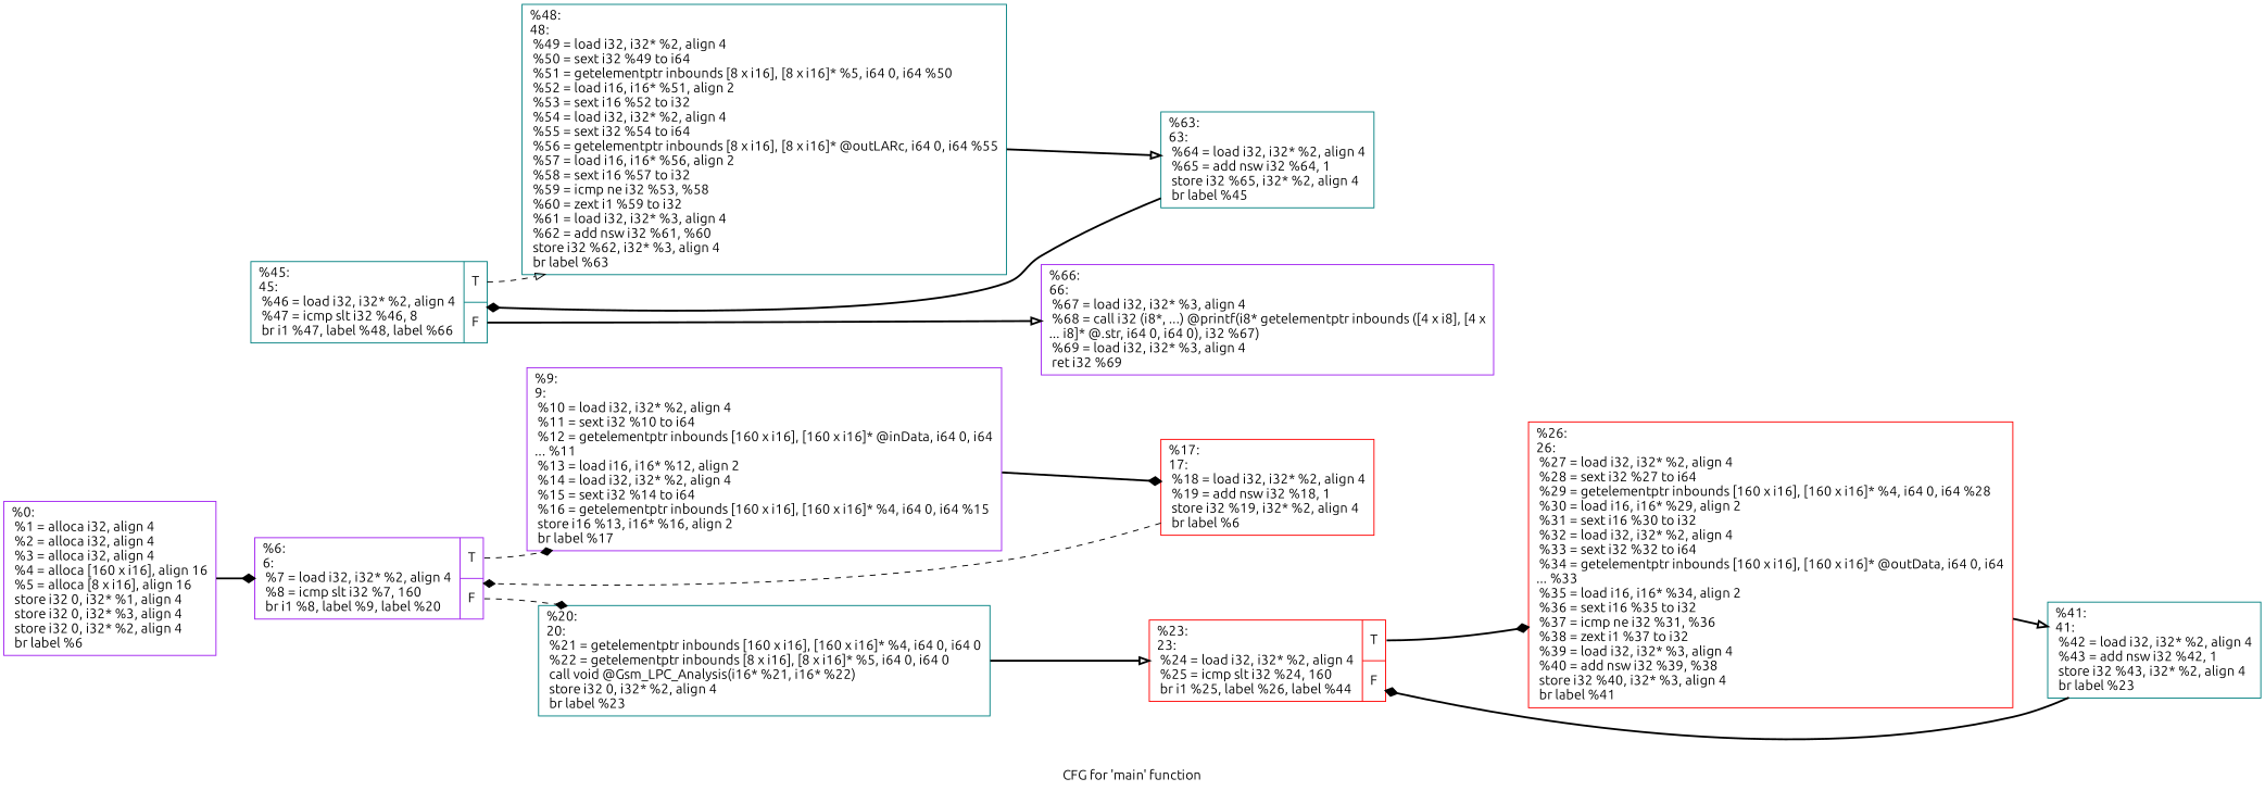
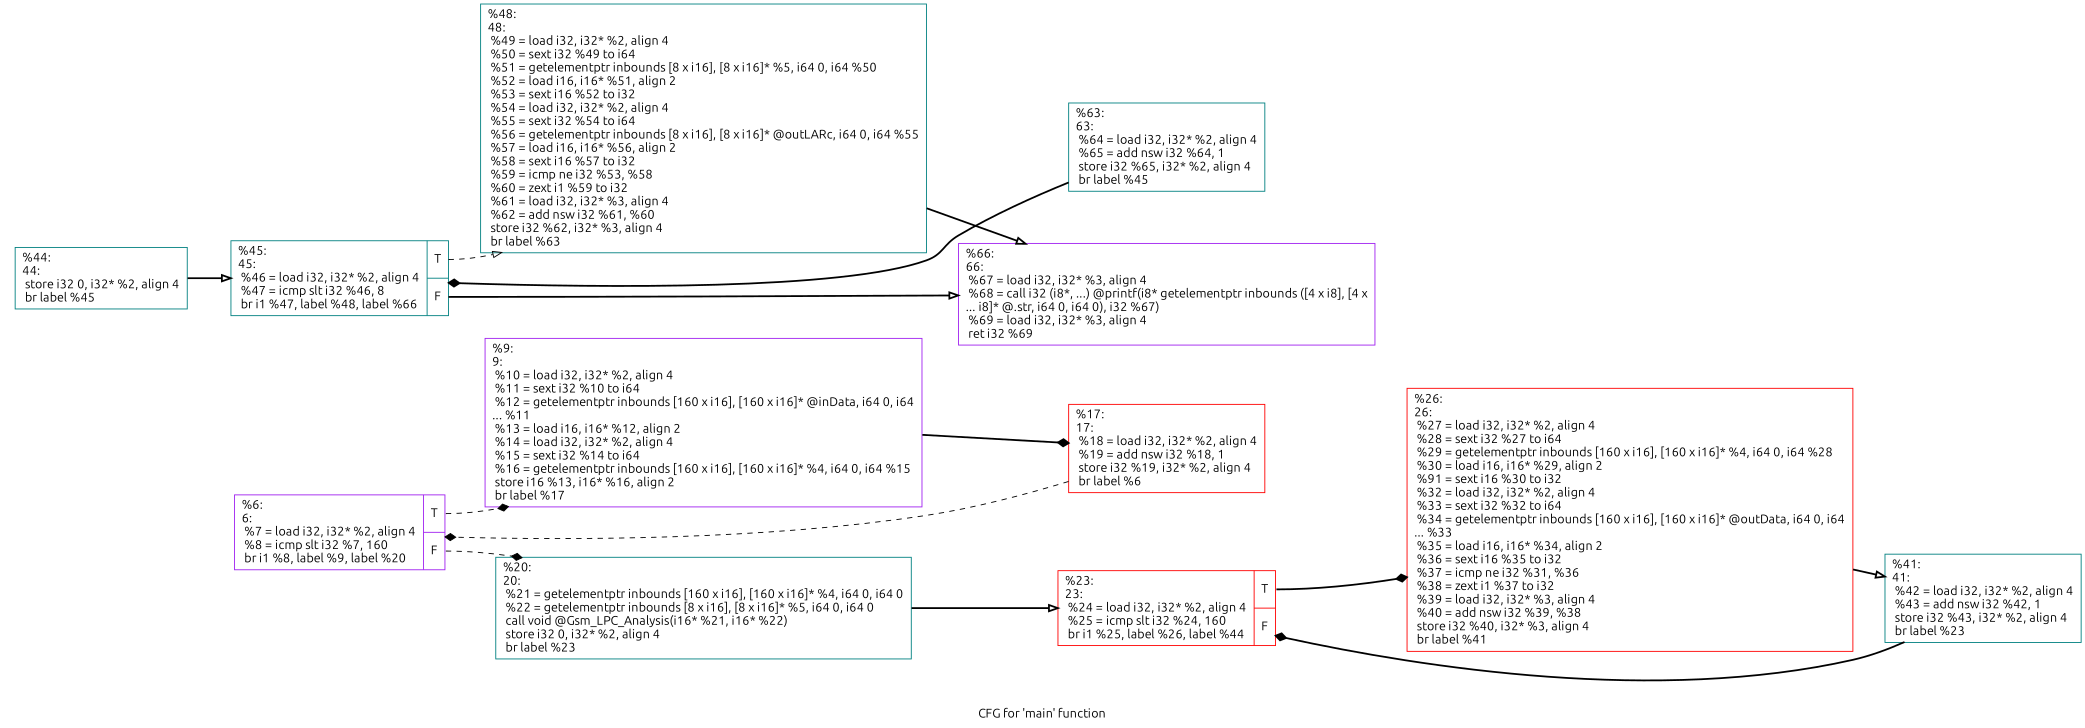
  digraph {
    fontname=Ubuntu
    label="CFG for 'main' function"
    rankdir=LR
    node [color=teal fontname=Ubuntu shape=record]
    edge [arrowhead=diamond fontname=Ubuntu style=bold]
-   n1 [color=purple label="{%0:\l  %1 = alloca i32, align 4\l  %2 = alloca i32, align 4\l  %3 = alloca i32, align 4\l  %4 = alloca [160 x i16], align 16\l  %5 = alloca [8 x i16], align 16\l  store i32 0, i32* %1, align 4\l  store i32 0, i32* %3, align 4\l  store i32 0, i32* %2, align 4\l  br label %6\l}"]
    n2 [color=purple label="{%6:\l6:                                                \l  %7 = load i32, i32* %2, align 4\l  %8 = icmp slt i32 %7, 160\l  br i1 %8, label %9, label %20\l|{<s0>T|<s1>F}}"]
    n3 [color=purple label="{%9:\l9:                                                \l  %10 = load i32, i32* %2, align 4\l  %11 = sext i32 %10 to i64\l  %12 = getelementptr inbounds [160 x i16], [160 x i16]* @inData, i64 0, i64\l... %11\l  %13 = load i16, i16* %12, align 2\l  %14 = load i32, i32* %2, align 4\l  %15 = sext i32 %14 to i64\l  %16 = getelementptr inbounds [160 x i16], [160 x i16]* %4, i64 0, i64 %15\l  store i16 %13, i16* %16, align 2\l  br label %17\l}"]
    n4 [label="{%20:\l20:                                               \l  %21 = getelementptr inbounds [160 x i16], [160 x i16]* %4, i64 0, i64 0\l  %22 = getelementptr inbounds [8 x i16], [8 x i16]* %5, i64 0, i64 0\l  call void @Gsm_LPC_Analysis(i16* %21, i16* %22)\l  store i32 0, i32* %2, align 4\l  br label %23\l}"]
    n5 [color=red label="{%17:\l17:                                               \l  %18 = load i32, i32* %2, align 4\l  %19 = add nsw i32 %18, 1\l  store i32 %19, i32* %2, align 4\l  br label %6\l}"]
    n6 [color=red label="{%23:\l23:                                               \l  %24 = load i32, i32* %2, align 4\l  %25 = icmp slt i32 %24, 160\l  br i1 %25, label %26, label %44\l|{<s0>T|<s1>F}}"]
-   n7 [color=red label="{%26:\l26:                                               \l  %27 = load i32, i32* %2, align 4\l  %28 = sext i32 %27 to i64\l  %29 = getelementptr inbounds [160 x i16], [160 x i16]* %4, i64 0, i64 %28\l  %30 = load i16, i16* %29, align 2\l  %31 = sext i16 %30 to i32\l  %32 = load i32, i32* %2, align 4\l  %33 = sext i32 %32 to i64\l  %34 = getelementptr inbounds [160 x i16], [160 x i16]* @outData, i64 0, i64\l... %33\l  %35 = load i16, i16* %34, align 2\l  %36 = sext i16 %35 to i32\l  %37 = icmp ne i32 %31, %36\l  %38 = zext i1 %37 to i32\l  %39 = load i32, i32* %3, align 4\l  %40 = add nsw i32 %39, %38\l  store i32 %40, i32* %3, align 4\l  br label %41\l}"]
+   n7 [color=red label="{%26:\l26:                                               \l  %27 = load i32, i32* %2, align 4\l  %28 = sext i32 %27 to i64\l  %29 = getelementptr inbounds [160 x i16], [160 x i16]* %4, i64 0, i64 %28\l  %30 = load i16, i16* %29, align 2\l  %91 = sext i16 %30 to i32\l  %32 = load i32, i32* %2, align 4\l  %33 = sext i32 %32 to i64\l  %34 = getelementptr inbounds [160 x i16], [160 x i16]* @outData, i64 0, i64\l... %33\l  %35 = load i16, i16* %34, align 2\l  %36 = sext i16 %35 to i32\l  %37 = icmp ne i32 %31, %36\l  %38 = zext i1 %37 to i32\l  %39 = load i32, i32* %3, align 4\l  %40 = add nsw i32 %39, %38\l  store i32 %40, i32* %3, align 4\l  br label %41\l}"]
    n8 [label="{%41:\l41:                                               \l  %42 = load i32, i32* %2, align 4\l  %43 = add nsw i32 %42, 1\l  store i32 %43, i32* %2, align 4\l  br label %23\l}"]
+   n9 [label="{%44:\l44:                                               \l  store i32 0, i32* %2, align 4\l  br label %45\l}"]
    n10 [label="{%45:\l45:                                               \l  %46 = load i32, i32* %2, align 4\l  %47 = icmp slt i32 %46, 8\l  br i1 %47, label %48, label %66\l|{<s0>T|<s1>F}}"]
    n11 [label="{%48:\l48:                                               \l  %49 = load i32, i32* %2, align 4\l  %50 = sext i32 %49 to i64\l  %51 = getelementptr inbounds [8 x i16], [8 x i16]* %5, i64 0, i64 %50\l  %52 = load i16, i16* %51, align 2\l  %53 = sext i16 %52 to i32\l  %54 = load i32, i32* %2, align 4\l  %55 = sext i32 %54 to i64\l  %56 = getelementptr inbounds [8 x i16], [8 x i16]* @outLARc, i64 0, i64 %55\l  %57 = load i16, i16* %56, align 2\l  %58 = sext i16 %57 to i32\l  %59 = icmp ne i32 %53, %58\l  %60 = zext i1 %59 to i32\l  %61 = load i32, i32* %3, align 4\l  %62 = add nsw i32 %61, %60\l  store i32 %62, i32* %3, align 4\l  br label %63\l}"]
    n12 [color=purple label="{%66:\l66:                                               \l  %67 = load i32, i32* %3, align 4\l  %68 = call i32 (i8*, ...) @printf(i8* getelementptr inbounds ([4 x i8], [4 x\l... i8]* @.str, i64 0, i64 0), i32 %67)\l  %69 = load i32, i32* %3, align 4\l  ret i32 %69\l}"]
    n13 [label="{%63:\l63:                                               \l  %64 = load i32, i32* %2, align 4\l  %65 = add nsw i32 %64, 1\l  store i32 %65, i32* %2, align 4\l  br label %45\l}"]
-   n1 -> n2
    n2 -> n3 [style=dashed tailport=s0]
    n2 -> n4 [style=dashed tailport=s1]
    n3 -> n5
    n4 -> n6 [arrowhead=onormal]
    n5 -> n2 [style=dashed]
    n6 -> n7 [tailport=s0]
    n7 -> n8 [arrowhead=onormal]
    n8 -> n6
+   n9 -> n10 [arrowhead=onormal]
    n10 -> n11 [arrowhead=onormal style=dashed tailport=s0]
    n10 -> n12 [arrowhead=onormal tailport=s1]
-   n11 -> n13 [arrowhead=onormal]
+   n11 -> n12 [arrowhead=onormal]
    n13 -> n10
  }
